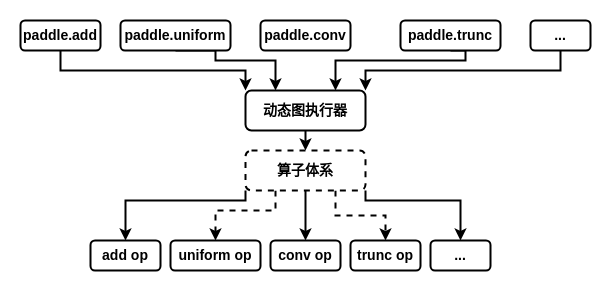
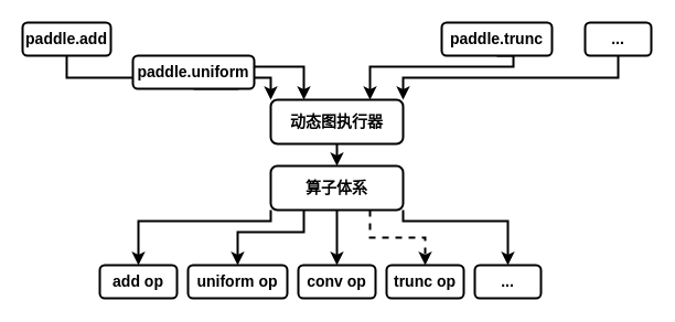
  <mxCell id="0" />
  <mxCell id="1" parent="0" />
  <mxCell id="2" style="edgeStyle=orthogonalEdgeStyle;rounded=0;orthogonalLoop=1;jettySize=auto;html=1;exitX=0.5;exitY=1;exitDx=0;exitDy=0;entryX=0;entryY=0;entryDx=0;entryDy=0;fontStyle=1;fontSize=14;strokeWidth=2;" edge="1" parent="1" source="3" target="17"><mxGeometry relative="1" as="geometry" /></mxCell>
  <mxCell id="3" value="paddle.add" style="rounded=1;whiteSpace=wrap;html=1;fontStyle=1;fontSize=14;strokeWidth=2;" vertex="1" parent="1"><mxGeometry x="20" y="20" width="80" height="30" as="geometry" /></mxCell>
  <mxCell id="4" style="edgeStyle=orthogonalEdgeStyle;rounded=0;orthogonalLoop=1;jettySize=auto;html=1;exitX=0.5;exitY=1;exitDx=0;exitDy=0;entryX=0.25;entryY=0;entryDx=0;entryDy=0;fontStyle=1;fontSize=14;strokeWidth=2;" edge="1" parent="1" source="5" target="17"><mxGeometry relative="1" as="geometry"><mxPoint x="250" y="90" as="targetPoint" /><Array as="points"><mxPoint x="215" y="60" /><mxPoint x="275" y="60" /></Array></mxGeometry></mxCell>
- <mxCell id="5" value="paddle.uniform" style="rounded=1;whiteSpace=wrap;html=1;fontStyle=1;fontSize=14;strokeWidth=2;" vertex="1" parent="1"><mxGeometry x="120" y="20" width="110" height="30" as="geometry" /></mxCell>
- <mxCell id="6" value="paddle.conv" style="rounded=1;whiteSpace=wrap;html=1;fontStyle=1;fontSize=14;strokeWidth=2;" vertex="1" parent="1"><mxGeometry x="260" y="20" width="90" height="30" as="geometry" /></mxCell>
+ <mxCell id="5" value="paddle.uniform" style="rounded=1;whiteSpace=wrap;html=1;fontStyle=1;fontSize=14;strokeWidth=2;" vertex="1" parent="1"><mxGeometry x="120" y="50" width="110" height="30" as="geometry" /></mxCell>
  <mxCell id="7" style="edgeStyle=orthogonalEdgeStyle;rounded=0;orthogonalLoop=1;jettySize=auto;html=1;exitX=0.5;exitY=1;exitDx=0;exitDy=0;entryX=0.75;entryY=0;entryDx=0;entryDy=0;fontStyle=1;fontSize=14;strokeWidth=2;" edge="1" parent="1" source="8" target="17"><mxGeometry relative="1" as="geometry"><Array as="points"><mxPoint x="465" y="60" /><mxPoint x="335" y="60" /></Array></mxGeometry></mxCell>
  <mxCell id="8" value="paddle.trunc" style="rounded=1;whiteSpace=wrap;html=1;fontStyle=1;fontSize=14;strokeWidth=2;" vertex="1" parent="1"><mxGeometry x="400" y="20" width="100" height="30" as="geometry" /></mxCell>
  <mxCell id="9" style="edgeStyle=orthogonalEdgeStyle;rounded=0;orthogonalLoop=1;jettySize=auto;html=1;exitX=0.5;exitY=1;exitDx=0;exitDy=0;entryX=1;entryY=0;entryDx=0;entryDy=0;fontStyle=1;fontSize=14;strokeWidth=2;" edge="1" parent="1" source="10" target="17"><mxGeometry relative="1" as="geometry" /></mxCell>
  <mxCell id="10" value="..." style="rounded=1;whiteSpace=wrap;html=1;fontStyle=1;fontSize=14;strokeWidth=2;" vertex="1" parent="1"><mxGeometry x="530" y="20" width="60" height="30" as="geometry" /></mxCell>
  <mxCell id="11" value="add op" style="rounded=1;whiteSpace=wrap;html=1;fontStyle=1;fontSize=14;strokeWidth=2;" vertex="1" parent="1"><mxGeometry x="90" y="240" width="70" height="30" as="geometry" /></mxCell>
  <mxCell id="12" value="uniform op" style="rounded=1;whiteSpace=wrap;html=1;fontStyle=1;fontSize=14;strokeWidth=2;" vertex="1" parent="1"><mxGeometry x="170" y="240" width="90" height="30" as="geometry" /></mxCell>
  <mxCell id="13" value="conv op" style="rounded=1;whiteSpace=wrap;html=1;fontStyle=1;fontSize=14;strokeWidth=2;" vertex="1" parent="1"><mxGeometry x="270" y="240" width="70" height="30" as="geometry" /></mxCell>
  <mxCell id="14" value="trunc op" style="rounded=1;whiteSpace=wrap;html=1;fontStyle=1;fontSize=14;strokeWidth=2;" vertex="1" parent="1"><mxGeometry x="350" y="240" width="70" height="30" as="geometry" /></mxCell>
  <mxCell id="15" value="..." style="rounded=1;whiteSpace=wrap;html=1;fontStyle=1;fontSize=14;strokeWidth=2;" vertex="1" parent="1"><mxGeometry x="430" y="240" width="60" height="30" as="geometry" /></mxCell>
  <mxCell id="16" style="edgeStyle=orthogonalEdgeStyle;rounded=0;orthogonalLoop=1;jettySize=auto;html=1;exitX=0.5;exitY=1;exitDx=0;exitDy=0;entryX=0.5;entryY=0;entryDx=0;entryDy=0;fontStyle=1;fontSize=14;strokeWidth=2;" edge="1" parent="1" source="17" target="23"><mxGeometry relative="1" as="geometry" /></mxCell>
  <mxCell id="17" value="动态图执行器" style="rounded=1;whiteSpace=wrap;html=1;fontStyle=1;fontSize=14;strokeWidth=2;" vertex="1" parent="1"><mxGeometry x="245" y="90" width="120" height="40" as="geometry" /></mxCell>
  <mxCell id="18" style="edgeStyle=orthogonalEdgeStyle;rounded=0;orthogonalLoop=1;jettySize=auto;html=1;exitX=0.5;exitY=1;exitDx=0;exitDy=0;entryX=0.5;entryY=0;entryDx=0;entryDy=0;fontStyle=1;fontSize=14;strokeWidth=2;" edge="1" parent="1" source="23" target="13"><mxGeometry relative="1" as="geometry" /></mxCell>
- <mxCell id="19" style="edgeStyle=orthogonalEdgeStyle;rounded=0;orthogonalLoop=1;jettySize=auto;html=1;exitX=0.25;exitY=1;exitDx=0;exitDy=0;entryX=0.5;entryY=0;entryDx=0;entryDy=0;fontStyle=1;fontSize=14;strokeWidth=2;dashed=1;" edge="1" parent="1" source="23" target="12"><mxGeometry relative="1" as="geometry"><Array as="points"><mxPoint x="275" y="210" /><mxPoint x="215" y="210" /></Array></mxGeometry></mxCell>
+ <mxCell id="19" style="edgeStyle=orthogonalEdgeStyle;rounded=0;orthogonalLoop=1;jettySize=auto;html=1;exitX=0.25;exitY=1;exitDx=0;exitDy=0;entryX=0.5;entryY=0;entryDx=0;entryDy=0;fontStyle=1;fontSize=14;strokeWidth=2;" edge="1" parent="1" source="23" target="12"><mxGeometry relative="1" as="geometry"><Array as="points"><mxPoint x="275" y="210" /><mxPoint x="215" y="210" /></Array></mxGeometry></mxCell>
  <mxCell id="20" style="edgeStyle=orthogonalEdgeStyle;rounded=0;orthogonalLoop=1;jettySize=auto;html=1;exitX=0;exitY=1;exitDx=0;exitDy=0;entryX=0.5;entryY=0;entryDx=0;entryDy=0;fontStyle=1;fontSize=14;strokeWidth=2;" edge="1" parent="1" source="23" target="11"><mxGeometry relative="1" as="geometry"><Array as="points"><mxPoint x="245" y="200" /><mxPoint x="125" y="200" /></Array></mxGeometry></mxCell>
  <mxCell id="21" style="edgeStyle=orthogonalEdgeStyle;rounded=0;orthogonalLoop=1;jettySize=auto;html=1;exitX=0.75;exitY=1;exitDx=0;exitDy=0;entryX=0.5;entryY=0;entryDx=0;entryDy=0;fontStyle=1;fontSize=14;strokeWidth=2;dashed=1;" edge="1" parent="1" source="23" target="14"><mxGeometry relative="1" as="geometry" /></mxCell>
  <mxCell id="22" style="edgeStyle=orthogonalEdgeStyle;rounded=0;orthogonalLoop=1;jettySize=auto;html=1;exitX=1;exitY=1;exitDx=0;exitDy=0;entryX=0.5;entryY=0;entryDx=0;entryDy=0;fontStyle=1;fontSize=14;strokeWidth=2;" edge="1" parent="1" source="23" target="15"><mxGeometry relative="1" as="geometry"><Array as="points"><mxPoint x="365" y="200" /><mxPoint x="460" y="200" /></Array></mxGeometry></mxCell>
- <mxCell id="23" value="算子体系" style="rounded=1;whiteSpace=wrap;html=1;fontStyle=1;fontSize=14;strokeWidth=2;dashed=1;" vertex="1" parent="1"><mxGeometry x="245" y="150" width="120" height="40" as="geometry" /></mxCell>
+ <mxCell id="23" value="算子体系" style="rounded=1;whiteSpace=wrap;html=1;fontStyle=1;fontSize=14;strokeWidth=2;" vertex="1" parent="1"><mxGeometry x="245" y="150" width="120" height="40" as="geometry" /></mxCell>
